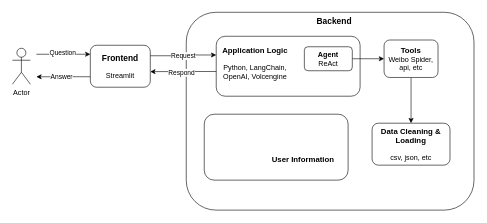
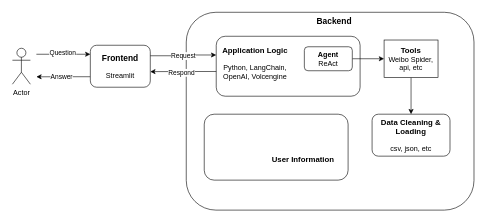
  <mxCell id="0" />
  <mxCell id="1" parent="0" />
  <mxCell id="2" style="edgeStyle=orthogonalEdgeStyle;rounded=0;orthogonalLoop=1;jettySize=auto;html=1;entryX=0;entryY=0.5;entryDx=0;entryDy=0;" edge="1" parent="1"><mxGeometry relative="1" as="geometry"><mxPoint x="60" y="90" as="sourcePoint" /><mxPoint x="150" y="90" as="targetPoint" /></mxGeometry></mxCell>
  <mxCell id="3" value="Question" style="edgeLabel;html=1;align=center;verticalAlign=middle;resizable=0;points=[];" vertex="1" connectable="0" parent="2"><mxGeometry x="-0.038" y="3" relative="1" as="geometry"><mxPoint as="offset" /></mxGeometry></mxCell>
  <mxCell id="4" value="Actor" style="shape=umlActor;verticalLabelPosition=bottom;verticalAlign=top;html=1;outlineConnect=0;" vertex="1" parent="1"><mxGeometry x="20" y="80" width="30" height="60" as="geometry" /></mxCell>
  <mxCell id="5" style="edgeStyle=orthogonalEdgeStyle;rounded=0;orthogonalLoop=1;jettySize=auto;html=1;exitX=0;exitY=0.75;exitDx=0;exitDy=0;" edge="1" parent="1" source="7"><mxGeometry relative="1" as="geometry"><mxPoint x="60" y="127.625" as="targetPoint" /></mxGeometry></mxCell>
  <mxCell id="6" value="Answer" style="edgeLabel;html=1;align=center;verticalAlign=middle;resizable=0;points=[];" vertex="1" connectable="0" parent="5"><mxGeometry x="0.076" y="-2" relative="1" as="geometry"><mxPoint as="offset" /></mxGeometry></mxCell>
  <mxCell id="7" value="&lt;b style=&quot;font-size: 14px;&quot;&gt;Frontend&lt;br&gt;&lt;/b&gt;&lt;br&gt;Streamlit" style="rounded=1;whiteSpace=wrap;html=1;" vertex="1" parent="1"><mxGeometry x="150" y="75" width="100" height="70" as="geometry" /></mxCell>
  <mxCell id="8" value="&lt;br&gt;&lt;div style=&quot;text-align: justify;&quot;&gt;&lt;/div&gt;" style="rounded=1;whiteSpace=wrap;html=1;" vertex="1" parent="1"><mxGeometry x="310" y="20" width="480" height="330" as="geometry" /></mxCell>
  <mxCell id="9" value="&lt;b&gt;&lt;font style=&quot;font-size: 14px;&quot;&gt;Backend&lt;/font&gt;&lt;/b&gt;" style="text;html=1;strokeColor=none;fillColor=none;align=center;verticalAlign=middle;whiteSpace=wrap;rounded=0;" vertex="1" parent="1"><mxGeometry x="527" y="20" width="60" height="30" as="geometry" /></mxCell>
  <mxCell id="10" value="" style="rounded=1;whiteSpace=wrap;html=1;" vertex="1" parent="1"><mxGeometry x="360" y="60" width="240" height="100" as="geometry" /></mxCell>
  <mxCell id="11" style="edgeStyle=orthogonalEdgeStyle;rounded=0;orthogonalLoop=1;jettySize=auto;html=1;exitX=1;exitY=0.5;exitDx=0;exitDy=0;entryX=0;entryY=0.5;entryDx=0;entryDy=0;" edge="1" parent="1" source="12" target="17"><mxGeometry relative="1" as="geometry" /></mxCell>
  <mxCell id="12" value="&lt;b&gt;Agent&lt;/b&gt;&lt;br&gt;ReAct" style="rounded=1;whiteSpace=wrap;html=1;" vertex="1" parent="1"><mxGeometry x="507" y="77.5" width="80" height="40" as="geometry" /></mxCell>
  <mxCell id="13" style="edgeStyle=orthogonalEdgeStyle;rounded=0;orthogonalLoop=1;jettySize=auto;html=1;exitX=0;exitY=0.75;exitDx=0;exitDy=0;" edge="1" parent="1" source="15"><mxGeometry relative="1" as="geometry"><mxPoint x="250" y="119" as="targetPoint" /></mxGeometry></mxCell>
  <mxCell id="14" value="Respond" style="edgeLabel;html=1;align=center;verticalAlign=middle;resizable=0;points=[];" vertex="1" connectable="0" parent="13"><mxGeometry x="0.063" y="1" relative="1" as="geometry"><mxPoint as="offset" /></mxGeometry></mxCell>
  <mxCell id="15" value="&lt;b style=&quot;font-size: 13px;&quot;&gt;Application Logic&lt;br&gt;&lt;/b&gt;&lt;br&gt;Python, LangChain,&lt;br&gt;OpenAI, Volcengine" style="text;html=1;strokeColor=none;fillColor=none;align=center;verticalAlign=middle;whiteSpace=wrap;rounded=0;" vertex="1" parent="1"><mxGeometry x="360" y="77.5" width="130" height="55" as="geometry" /></mxCell>
  <mxCell id="16" style="edgeStyle=orthogonalEdgeStyle;rounded=0;orthogonalLoop=1;jettySize=auto;html=1;exitX=0.5;exitY=1;exitDx=0;exitDy=0;entryX=0.5;entryY=0;entryDx=0;entryDy=0;" edge="1" parent="1" source="17" target="18"><mxGeometry relative="1" as="geometry" /></mxCell>
- <mxCell id="17" value="&lt;b&gt;&lt;font style=&quot;font-size: 13px;&quot;&gt;Tools&lt;/font&gt;&lt;br&gt;&lt;/b&gt;Weibo Spider, api, etc" style="rounded=1;whiteSpace=wrap;html=1;" vertex="1" parent="1"><mxGeometry x="640" y="66.25" width="90" height="62.5" as="geometry" /></mxCell>
- <mxCell id="18" value="&lt;font style=&quot;font-size: 13px;&quot;&gt;&lt;b&gt;Data Cleaning &amp;amp; Loading&lt;/b&gt;&lt;br&gt;&lt;/font&gt;&lt;br&gt;csv, json, etc" style="rounded=1;whiteSpace=wrap;html=1;" vertex="1" parent="1"><mxGeometry x="620" y="205" width="130" height="70" as="geometry" /></mxCell>
+ <mxCell id="17" value="&lt;b&gt;&lt;font style=&quot;font-size: 13px;&quot;&gt;Tools&lt;/font&gt;&lt;br&gt;&lt;/b&gt;Weibo Spider, api, etc" style="whiteSpace=wrap;html=1;rounded=0;" vertex="1" parent="1"><mxGeometry x="640" y="66.25" width="90" height="62.5" as="geometry" /></mxCell>
+ <mxCell id="18" value="&lt;font style=&quot;font-size: 13px;&quot;&gt;&lt;b&gt;Data Cleaning &amp;amp; Loading&lt;/b&gt;&lt;br&gt;&lt;/font&gt;&lt;br&gt;csv, json, etc" style="rounded=1;whiteSpace=wrap;html=1;" vertex="1" parent="1"><mxGeometry x="620" y="190" width="130" height="70" as="geometry" /></mxCell>
  <mxCell id="19" value="" style="rounded=1;whiteSpace=wrap;html=1;" vertex="1" parent="1"><mxGeometry x="340" y="190" width="240" height="110" as="geometry" /></mxCell>
  <mxCell id="20" value="&lt;b&gt;&lt;font style=&quot;font-size: 13px;&quot;&gt;User Information&lt;/font&gt;&lt;/b&gt;" style="text;html=1;strokeColor=none;fillColor=none;align=center;verticalAlign=middle;whiteSpace=wrap;rounded=0;" vertex="1" parent="1"><mxGeometry x="450" y="249.5" width="110" height="30" as="geometry" /></mxCell>
  <mxCell id="21" style="edgeStyle=orthogonalEdgeStyle;rounded=0;orthogonalLoop=1;jettySize=auto;html=1;exitX=1;exitY=0.25;exitDx=0;exitDy=0;entryX=0;entryY=0.25;entryDx=0;entryDy=0;" edge="1" parent="1" source="7" target="15"><mxGeometry relative="1" as="geometry" /></mxCell>
  <mxCell id="22" value="Request" style="edgeLabel;html=1;align=center;verticalAlign=middle;resizable=0;points=[];" vertex="1" connectable="0" parent="21"><mxGeometry x="-0.03" relative="1" as="geometry"><mxPoint as="offset" /></mxGeometry></mxCell>
